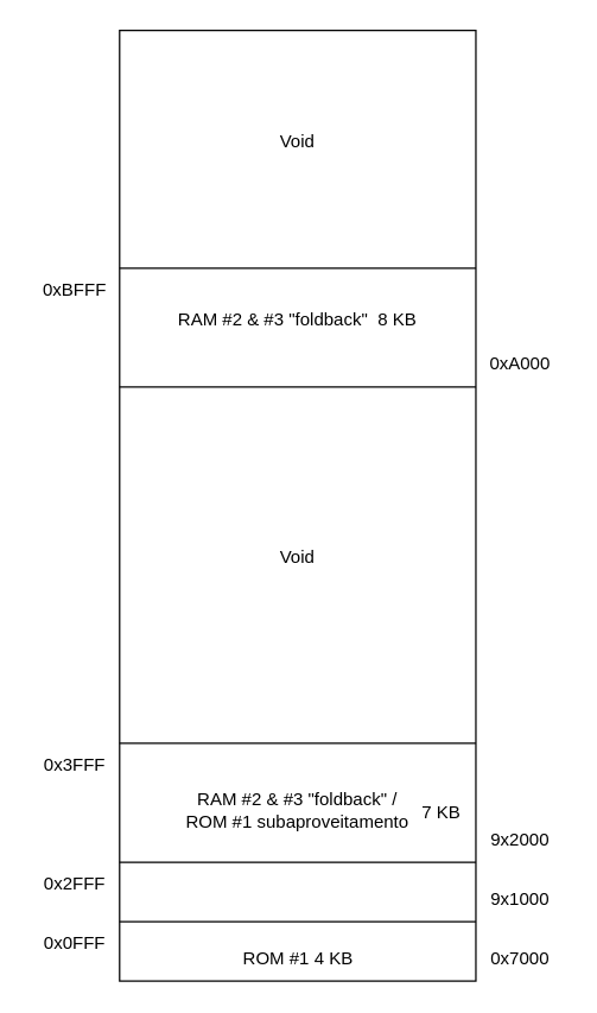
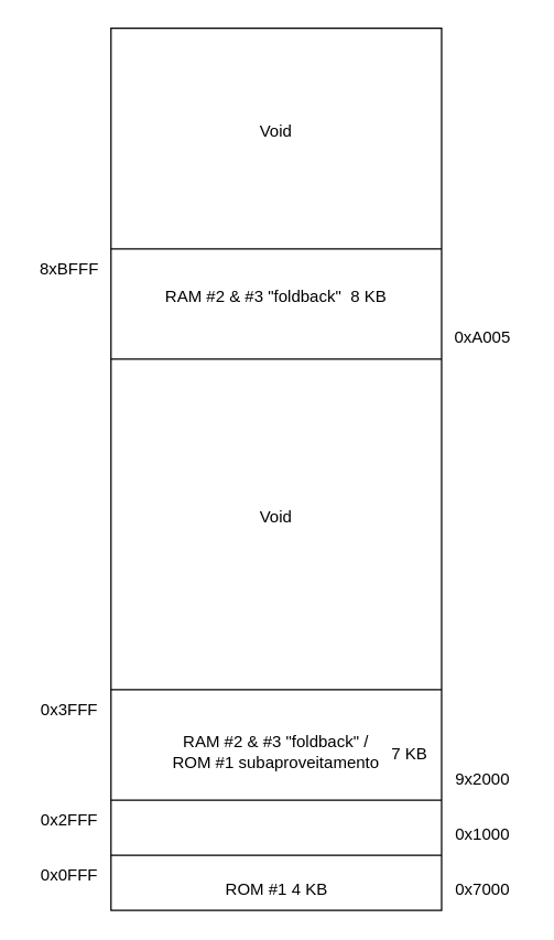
  <mxCell id="0" />
  <mxCell id="1" parent="0" />
  <mxCell id="2" value="" style="rounded=0;whiteSpace=wrap;html=1;" parent="1" vertex="1"><mxGeometry x="80" y="20" width="240" height="640" as="geometry" /></mxCell>
  <mxCell id="3" value="0x7000" style="text;html=1;strokeColor=none;fillColor=none;align=center;verticalAlign=middle;whiteSpace=wrap;rounded=0;" parent="1" vertex="1"><mxGeometry x="320" y="630" width="60" height="30" as="geometry" /></mxCell>
  <mxCell id="4" value="0x2FFF" style="text;html=1;strokeColor=none;fillColor=none;align=center;verticalAlign=middle;whiteSpace=wrap;rounded=0;" parent="1" vertex="1"><mxGeometry x="20" y="580" width="60" height="30" as="geometry" /></mxCell>
  <mxCell id="5" value="" style="endArrow=none;html=1;rounded=0;exitX=1;exitY=0;exitDx=0;exitDy=0;" parent="1" edge="1"><mxGeometry width="50" height="50" relative="1" as="geometry"><mxPoint x="80" y="580" as="sourcePoint" /><mxPoint x="320" y="580" as="targetPoint" /><Array as="points"><mxPoint x="150" y="580" /><mxPoint x="320" y="580" /></Array></mxGeometry></mxCell>
  <mxCell id="6" value="ROM #1 4 KB" style="text;html=1;strokeColor=none;fillColor=none;align=center;verticalAlign=middle;whiteSpace=wrap;rounded=0;rotation=0;" parent="1" vertex="1"><mxGeometry x="153.5" y="630" width="93" height="30" as="geometry" /></mxCell>
  <mxCell id="7" value="" style="endArrow=none;html=1;rounded=0;exitX=1;exitY=0;exitDx=0;exitDy=0;" parent="1" edge="1"><mxGeometry width="50" height="50" relative="1" as="geometry"><mxPoint x="80" y="620" as="sourcePoint" /><mxPoint x="320" y="620" as="targetPoint" /><Array as="points"><mxPoint x="320" y="620" /></Array></mxGeometry></mxCell>
- <mxCell id="8" value="9x1000" style="text;html=1;strokeColor=none;fillColor=none;align=center;verticalAlign=middle;whiteSpace=wrap;rounded=0;" parent="1" vertex="1"><mxGeometry x="320" y="590" width="60" height="30" as="geometry" /></mxCell>
+ <mxCell id="8" value="0x1000" style="text;html=1;strokeColor=none;fillColor=none;align=center;verticalAlign=middle;whiteSpace=wrap;rounded=0;" parent="1" vertex="1"><mxGeometry x="320" y="590" width="60" height="30" as="geometry" /></mxCell>
  <mxCell id="9" value="0x0FFF" style="text;html=1;strokeColor=none;fillColor=none;align=center;verticalAlign=middle;whiteSpace=wrap;rounded=0;" parent="1" vertex="1"><mxGeometry x="20" y="620" width="60" height="30" as="geometry" /></mxCell>
  <mxCell id="10" value="9x2000" style="text;html=1;strokeColor=none;fillColor=none;align=center;verticalAlign=middle;whiteSpace=wrap;rounded=0;" parent="1" vertex="1"><mxGeometry x="320" y="550" width="60" height="30" as="geometry" /></mxCell>
  <mxCell id="11" value="0x3FFF" style="text;html=1;strokeColor=none;fillColor=none;align=center;verticalAlign=middle;whiteSpace=wrap;rounded=0;" parent="1" vertex="1"><mxGeometry x="20" y="500" width="60" height="30" as="geometry" /></mxCell>
  <mxCell id="12" value="" style="endArrow=none;html=1;rounded=0;exitX=1;exitY=0;exitDx=0;exitDy=0;" parent="1" edge="1"><mxGeometry width="50" height="50" relative="1" as="geometry"><mxPoint x="80" y="500" as="sourcePoint" /><mxPoint x="320" y="500" as="targetPoint" /><Array as="points"><mxPoint x="320" y="500" /></Array></mxGeometry></mxCell>
  <mxCell id="13" value="RAM #2 &amp;amp; #3 &quot;foldback&quot; / &lt;br&gt;ROM #1 subaproveitamento" style="text;html=1;strokeColor=none;fillColor=none;align=center;verticalAlign=middle;whiteSpace=wrap;rounded=0;" parent="1" vertex="1"><mxGeometry x="110" y="530" width="180" height="30" as="geometry" /></mxCell>
- <mxCell id="14" value="0xA000" style="text;html=1;strokeColor=none;fillColor=none;align=center;verticalAlign=middle;whiteSpace=wrap;rounded=0;" parent="1" vertex="1"><mxGeometry x="320" y="230" width="60" height="30" as="geometry" /></mxCell>
- <mxCell id="15" value="0xBFFF" style="text;html=1;strokeColor=none;fillColor=none;align=center;verticalAlign=middle;whiteSpace=wrap;rounded=0;" parent="1" vertex="1"><mxGeometry x="20" y="180" width="60" height="30" as="geometry" /></mxCell>
+ <mxCell id="14" value="0xA005" style="text;html=1;strokeColor=none;fillColor=none;align=center;verticalAlign=middle;whiteSpace=wrap;rounded=0;" parent="1" vertex="1"><mxGeometry x="320" y="230" width="60" height="30" as="geometry" /></mxCell>
+ <mxCell id="15" value="8xBFFF" style="text;html=1;strokeColor=none;fillColor=none;align=center;verticalAlign=middle;whiteSpace=wrap;rounded=0;" parent="1" vertex="1"><mxGeometry x="20" y="180" width="60" height="30" as="geometry" /></mxCell>
  <mxCell id="16" value="" style="endArrow=none;html=1;rounded=0;exitX=1;exitY=0;exitDx=0;exitDy=0;" parent="1" edge="1"><mxGeometry width="50" height="50" relative="1" as="geometry"><mxPoint x="80" y="260" as="sourcePoint" /><mxPoint x="320" y="260" as="targetPoint" /><Array as="points"><mxPoint x="320" y="260" /></Array></mxGeometry></mxCell>
  <mxCell id="17" value="" style="endArrow=none;html=1;rounded=0;exitX=1;exitY=0;exitDx=0;exitDy=0;" parent="1" edge="1"><mxGeometry width="50" height="50" relative="1" as="geometry"><mxPoint x="80" y="180" as="sourcePoint" /><mxPoint x="320" y="180" as="targetPoint" /><Array as="points"><mxPoint x="320" y="180" /></Array></mxGeometry></mxCell>
  <mxCell id="18" value="RAM #2 &amp;amp; #3 &quot;foldback&quot;&amp;nbsp; 8 KB" style="text;html=1;strokeColor=none;fillColor=none;align=center;verticalAlign=middle;whiteSpace=wrap;rounded=0;" parent="1" vertex="1"><mxGeometry x="110" y="200" width="180" height="30" as="geometry" /></mxCell>
  <mxCell id="19" value="Void" style="text;html=1;strokeColor=none;fillColor=none;align=center;verticalAlign=middle;whiteSpace=wrap;rounded=0;" parent="1" vertex="1"><mxGeometry x="170" y="360" width="60" height="30" as="geometry" /></mxCell>
  <mxCell id="20" value="Void" style="text;html=1;strokeColor=none;fillColor=none;align=center;verticalAlign=middle;whiteSpace=wrap;rounded=0;" parent="1" vertex="1"><mxGeometry x="170" y="80" width="60" height="30" as="geometry" /></mxCell>
  <mxCell id="21" value="7 KB" style="text;html=1;strokeColor=none;fillColor=none;align=center;verticalAlign=middle;whiteSpace=wrap;rounded=0;" vertex="1" parent="1"><mxGeometry x="267" y="532" width="60" height="30" as="geometry" /></mxCell>
